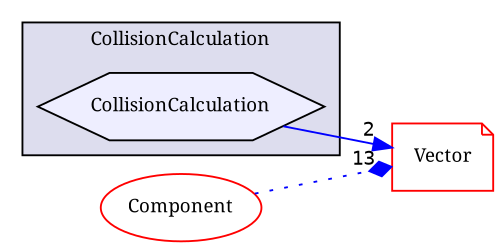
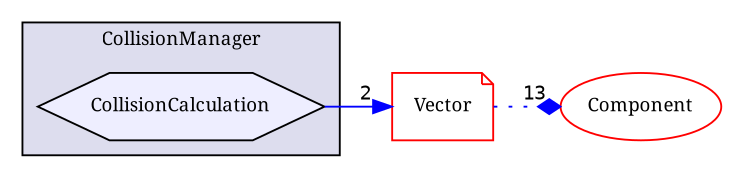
  digraph {
    compound=true
    fontname="Noto Serif"
    rankdir=LR
    node [fillcolor=white fontname="Noto Serif" fontsize=10 style=filled color=red]
    edge [color=blue fontname="Noto Serif" labeldistance=1.5 labelfontname=Helvetica labelfontsize=10]
    n1 [fillcolor="#eeeeff" label=CollisionCalculation pencolor=black shape=hexagon color=""]
    n2 [label=Vector shape=note]
    n3 [label=Component shape=ellipse]
    subgraph cluster_1 {
      bgcolor="#ddddee"
      fontsize=10
-     label=CollisionCalculation
+     label=CollisionManager
      pencolor=black
      n1
    }
    n1 -> n2 [arrowhead=normal headlabel=2 style=solid]
-   n3 -> n2 [arrowhead=diamond headlabel=13 style=dotted]
+   n2 -> n3 [arrowhead=diamond headlabel=13 style=dotted]
  }
